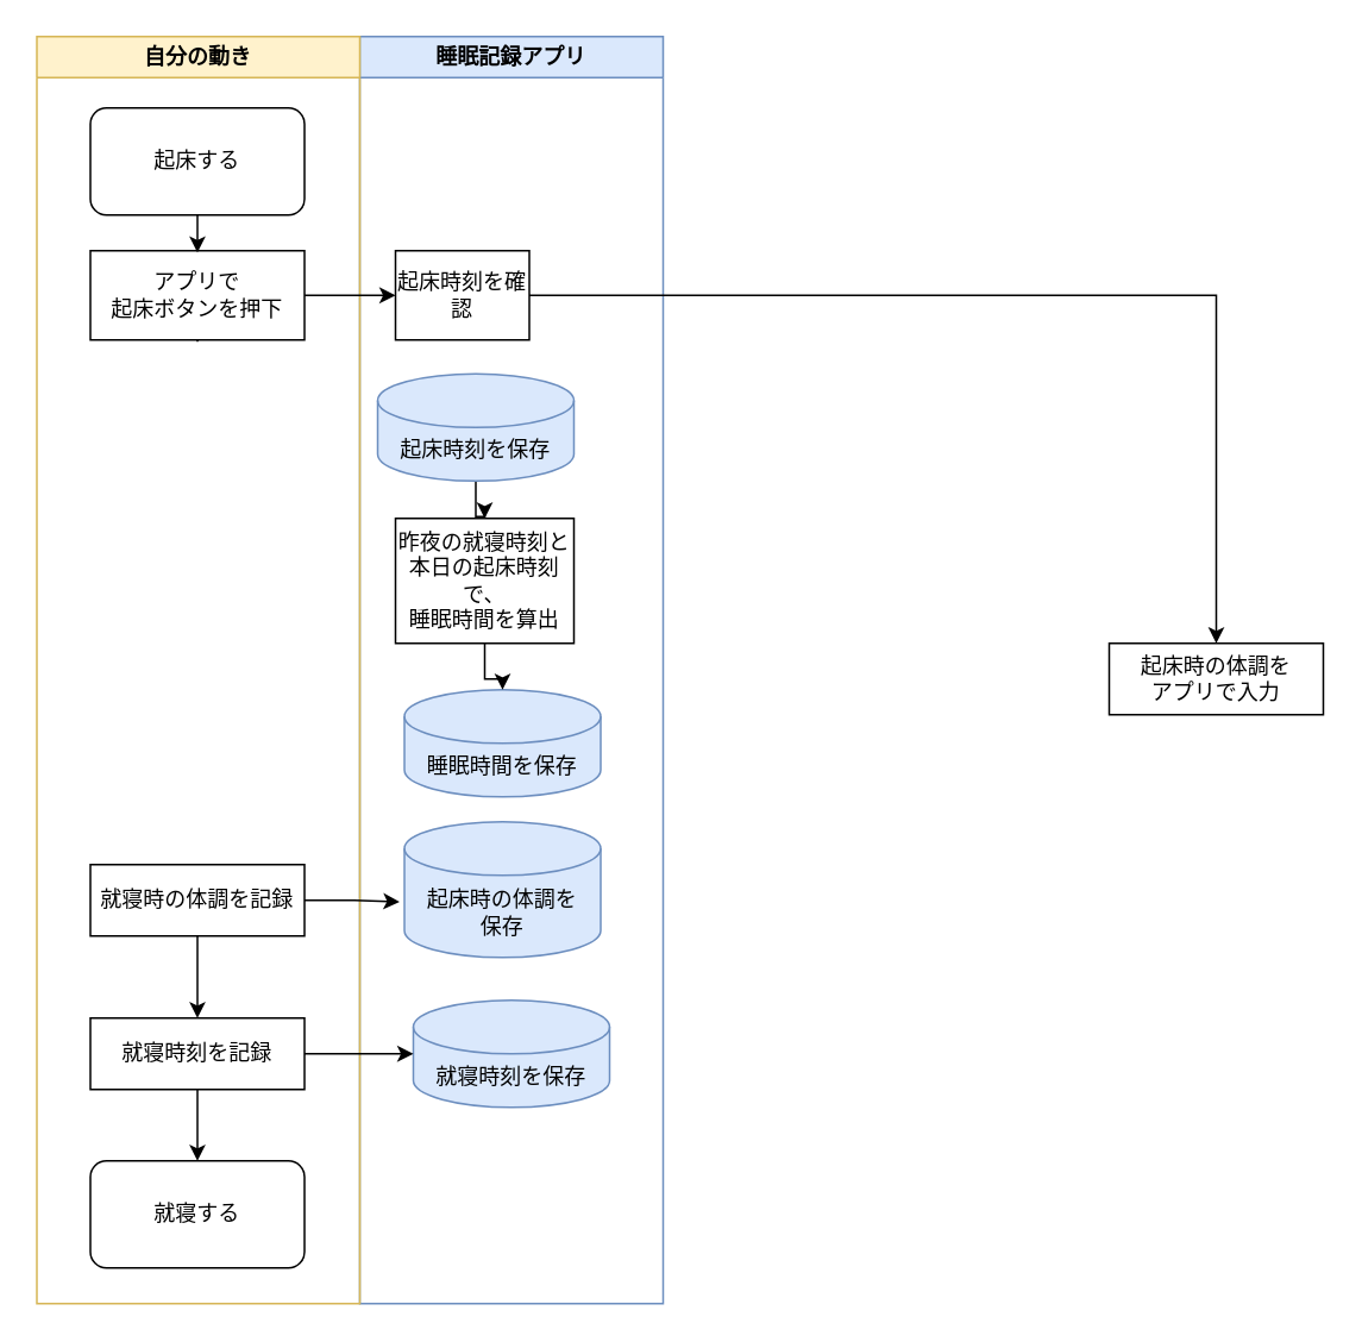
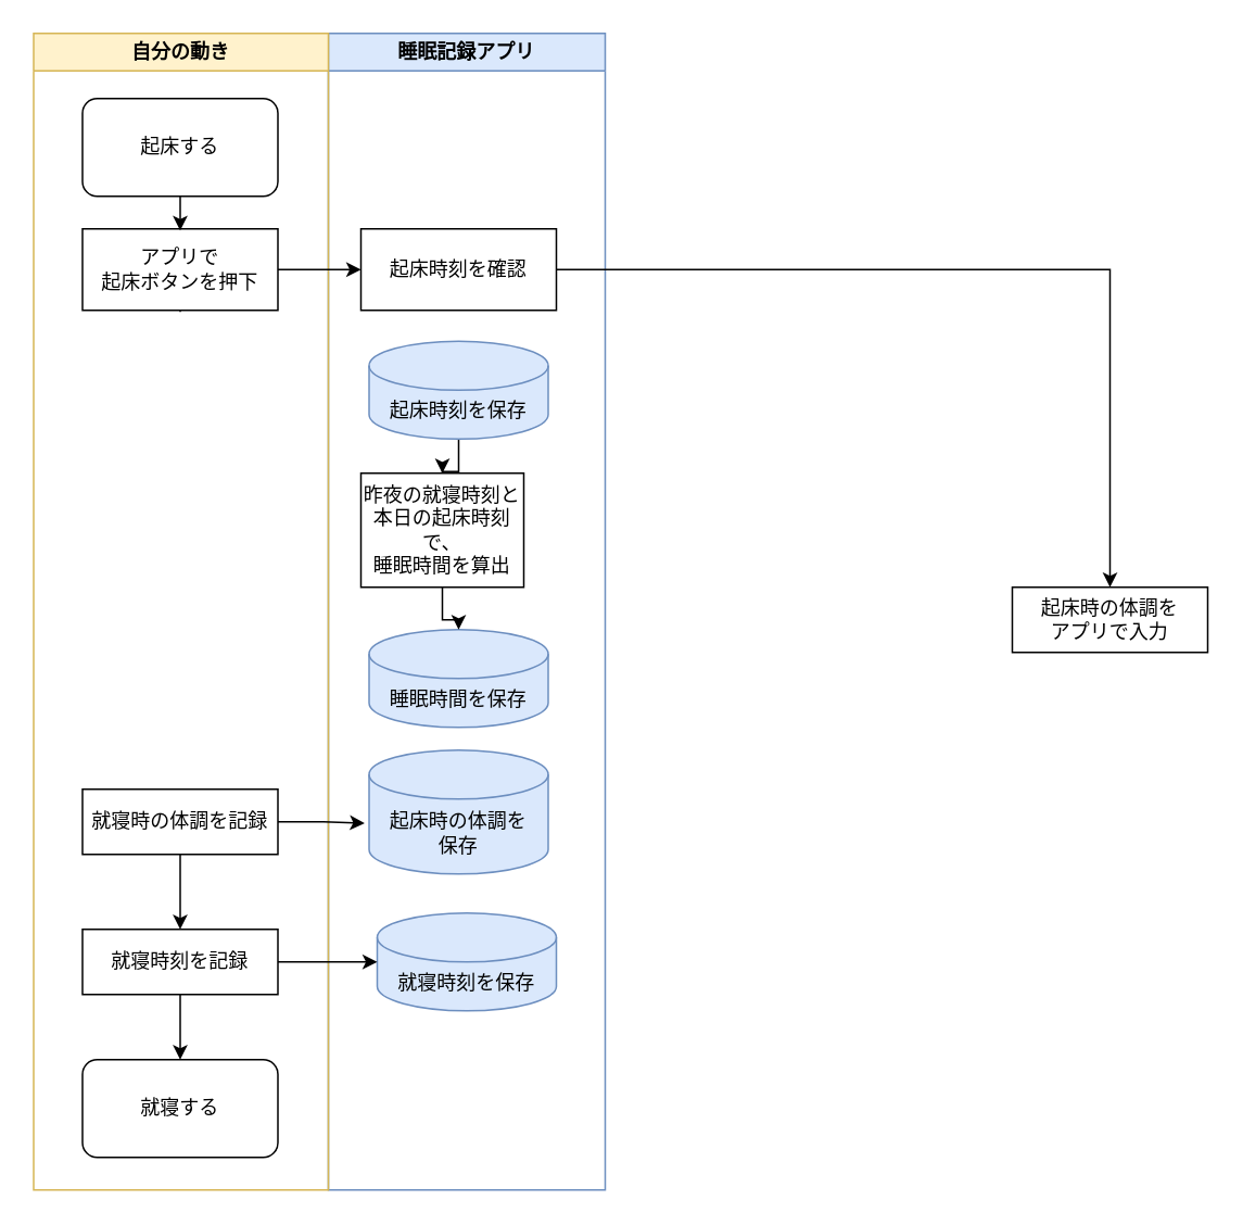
  <mxCell id="0" />
  <mxCell id="1" parent="0" />
  <mxCell id="2" value="睡眠記録アプリ" style="swimlane;whiteSpace=wrap;html=1;fillColor=#dae8fc;strokeColor=#6c8ebf;" vertex="1" parent="1"><mxGeometry x="201" y="20" width="170" height="710" as="geometry" /></mxCell>
  <mxCell id="3" value="就寝時刻を保存" style="shape=cylinder3;whiteSpace=wrap;html=1;boundedLbl=1;backgroundOutline=1;size=15;fillColor=#dae8fc;strokeColor=#6c8ebf;" vertex="1" parent="2"><mxGeometry x="30" y="540" width="110" height="60" as="geometry" /></mxCell>
  <mxCell id="4" style="edgeStyle=orthogonalEdgeStyle;rounded=0;orthogonalLoop=1;jettySize=auto;html=1;exitX=0.5;exitY=1;exitDx=0;exitDy=0;exitPerimeter=0;" edge="1" parent="2" source="5" target="9"><mxGeometry relative="1" as="geometry" /></mxCell>
- <mxCell id="5" value="起床時刻を保存" style="shape=cylinder3;whiteSpace=wrap;html=1;boundedLbl=1;backgroundOutline=1;size=15;fillColor=#dae8fc;strokeColor=#6c8ebf;" vertex="1" parent="2"><mxGeometry x="10" y="189" width="110" height="60" as="geometry" /></mxCell>
+ <mxCell id="5" value="起床時刻を保存" style="shape=cylinder3;whiteSpace=wrap;html=1;boundedLbl=1;backgroundOutline=1;size=15;fillColor=#dae8fc;strokeColor=#6c8ebf;" vertex="1" parent="2"><mxGeometry x="25" y="189" width="110" height="60" as="geometry" /></mxCell>
  <mxCell id="6" value="起床時の体調を&lt;div&gt;&lt;div&gt;保存&lt;/div&gt;&lt;/div&gt;" style="shape=cylinder3;whiteSpace=wrap;html=1;boundedLbl=1;backgroundOutline=1;size=15;fillColor=#dae8fc;strokeColor=#6c8ebf;" vertex="1" parent="2"><mxGeometry x="25" y="440" width="110" height="76" as="geometry" /></mxCell>
  <mxCell id="7" value="" style="edgeStyle=orthogonalEdgeStyle;rounded=0;orthogonalLoop=1;jettySize=auto;html=1;" edge="1" parent="2" source="8" target="25"><mxGeometry relative="1" as="geometry"><mxPoint x="80" y="180" as="targetPoint" /></mxGeometry></mxCell>
- <mxCell id="8" value="起床時刻を確認" style="rounded=0;whiteSpace=wrap;html=1;" vertex="1" parent="2"><mxGeometry x="20" y="120" width="75" height="50" as="geometry" /></mxCell>
+ <mxCell id="8" value="起床時刻を確認" style="rounded=0;whiteSpace=wrap;html=1;" vertex="1" parent="2"><mxGeometry x="20" y="120" width="120" height="50" as="geometry" /></mxCell>
  <mxCell id="9" value="昨夜の就寝時刻と&lt;div&gt;本日の起床時刻で、&lt;/div&gt;&lt;div&gt;睡眠時間を算出&lt;/div&gt;" style="rounded=0;whiteSpace=wrap;html=1;" vertex="1" parent="2"><mxGeometry x="20" y="270" width="100" height="70" as="geometry" /></mxCell>
  <mxCell id="10" value="睡眠時間を保存" style="shape=cylinder3;whiteSpace=wrap;html=1;boundedLbl=1;backgroundOutline=1;size=15;fillColor=#dae8fc;strokeColor=#6c8ebf;" vertex="1" parent="2"><mxGeometry x="25" y="366" width="110" height="60" as="geometry" /></mxCell>
  <mxCell id="11" value="" style="edgeStyle=orthogonalEdgeStyle;rounded=0;orthogonalLoop=1;jettySize=auto;html=1;exitX=0.5;exitY=1;exitDx=0;exitDy=0;" edge="1" parent="2" source="9" target="10"><mxGeometry relative="1" as="geometry"><mxPoint x="-50" y="300" as="sourcePoint" /></mxGeometry></mxCell>
  <mxCell id="12" value="自分の動き" style="swimlane;whiteSpace=wrap;html=1;fillColor=#fff2cc;strokeColor=#d6b656;" vertex="1" parent="1"><mxGeometry x="20" y="20" width="181" height="710" as="geometry" /></mxCell>
  <mxCell id="13" style="edgeStyle=orthogonalEdgeStyle;rounded=0;orthogonalLoop=1;jettySize=auto;html=1;exitX=0.5;exitY=1;exitDx=0;exitDy=0;entryX=0.5;entryY=0;entryDx=0;entryDy=0;" edge="1" parent="12" source="14" target="19"><mxGeometry relative="1" as="geometry" /></mxCell>
  <mxCell id="14" value="就寝時の体調を記録" style="rounded=0;whiteSpace=wrap;html=1;" vertex="1" parent="12"><mxGeometry x="30" y="464" width="120" height="40" as="geometry" /></mxCell>
  <mxCell id="15" style="edgeStyle=orthogonalEdgeStyle;rounded=0;orthogonalLoop=1;jettySize=auto;html=1;exitX=0.5;exitY=1;exitDx=0;exitDy=0;" edge="1" parent="12" target="16"><mxGeometry relative="1" as="geometry"><mxPoint x="90" y="171.0" as="sourcePoint" /></mxGeometry></mxCell>
  <mxCell id="16" value="アプリで&lt;div&gt;起床ボタンを押下&lt;/div&gt;" style="rounded=0;whiteSpace=wrap;html=1;" vertex="1" parent="12"><mxGeometry x="30" y="120" width="120" height="50" as="geometry" /></mxCell>
  <mxCell id="17" style="edgeStyle=orthogonalEdgeStyle;rounded=0;orthogonalLoop=1;jettySize=auto;html=1;exitX=0.5;exitY=1;exitDx=0;exitDy=0;entryX=0.5;entryY=0;entryDx=0;entryDy=0;" edge="1" parent="12" source="18"><mxGeometry relative="1" as="geometry"><mxPoint x="90" y="121.0" as="targetPoint" /></mxGeometry></mxCell>
  <mxCell id="18" value="起床する" style="rounded=1;whiteSpace=wrap;html=1;" vertex="1" parent="12"><mxGeometry x="30" y="40" width="120" height="60" as="geometry" /></mxCell>
  <mxCell id="19" value="就寝時刻を記録" style="rounded=0;whiteSpace=wrap;html=1;" vertex="1" parent="12"><mxGeometry x="30" y="550" width="120" height="40" as="geometry" /></mxCell>
  <mxCell id="20" value="" style="edgeStyle=orthogonalEdgeStyle;rounded=0;orthogonalLoop=1;jettySize=auto;html=1;" edge="1" parent="1" source="16" target="8"><mxGeometry relative="1" as="geometry" /></mxCell>
  <mxCell id="21" style="edgeStyle=orthogonalEdgeStyle;rounded=0;orthogonalLoop=1;jettySize=auto;html=1;exitX=1;exitY=0.5;exitDx=0;exitDy=0;entryX=-0.025;entryY=0.59;entryDx=0;entryDy=0;entryPerimeter=0;" edge="1" parent="1" source="14" target="6"><mxGeometry relative="1" as="geometry"><mxPoint x="170" y="467.24" as="sourcePoint" /><mxPoint x="231" y="470.74" as="targetPoint" /></mxGeometry></mxCell>
  <mxCell id="22" style="edgeStyle=orthogonalEdgeStyle;rounded=0;orthogonalLoop=1;jettySize=auto;html=1;exitX=1;exitY=0.5;exitDx=0;exitDy=0;entryX=0;entryY=0.5;entryDx=0;entryDy=0;entryPerimeter=0;" edge="1" parent="1" source="19" target="3"><mxGeometry relative="1" as="geometry" /></mxCell>
  <mxCell id="23" value="就寝する" style="rounded=1;whiteSpace=wrap;html=1;" vertex="1" parent="1"><mxGeometry x="50" y="650" width="120" height="60" as="geometry" /></mxCell>
  <mxCell id="24" style="edgeStyle=orthogonalEdgeStyle;rounded=0;orthogonalLoop=1;jettySize=auto;html=1;exitX=0.5;exitY=1;exitDx=0;exitDy=0;entryX=0.5;entryY=0;entryDx=0;entryDy=0;" edge="1" parent="1" source="19" target="23"><mxGeometry relative="1" as="geometry" /></mxCell>
  <mxCell id="25" value="起床時の体調を&lt;div&gt;アプリで入力&lt;/div&gt;" style="rounded=0;whiteSpace=wrap;html=1;" vertex="1" parent="1"><mxGeometry x="621" y="360" width="120" height="40" as="geometry" /></mxCell>
